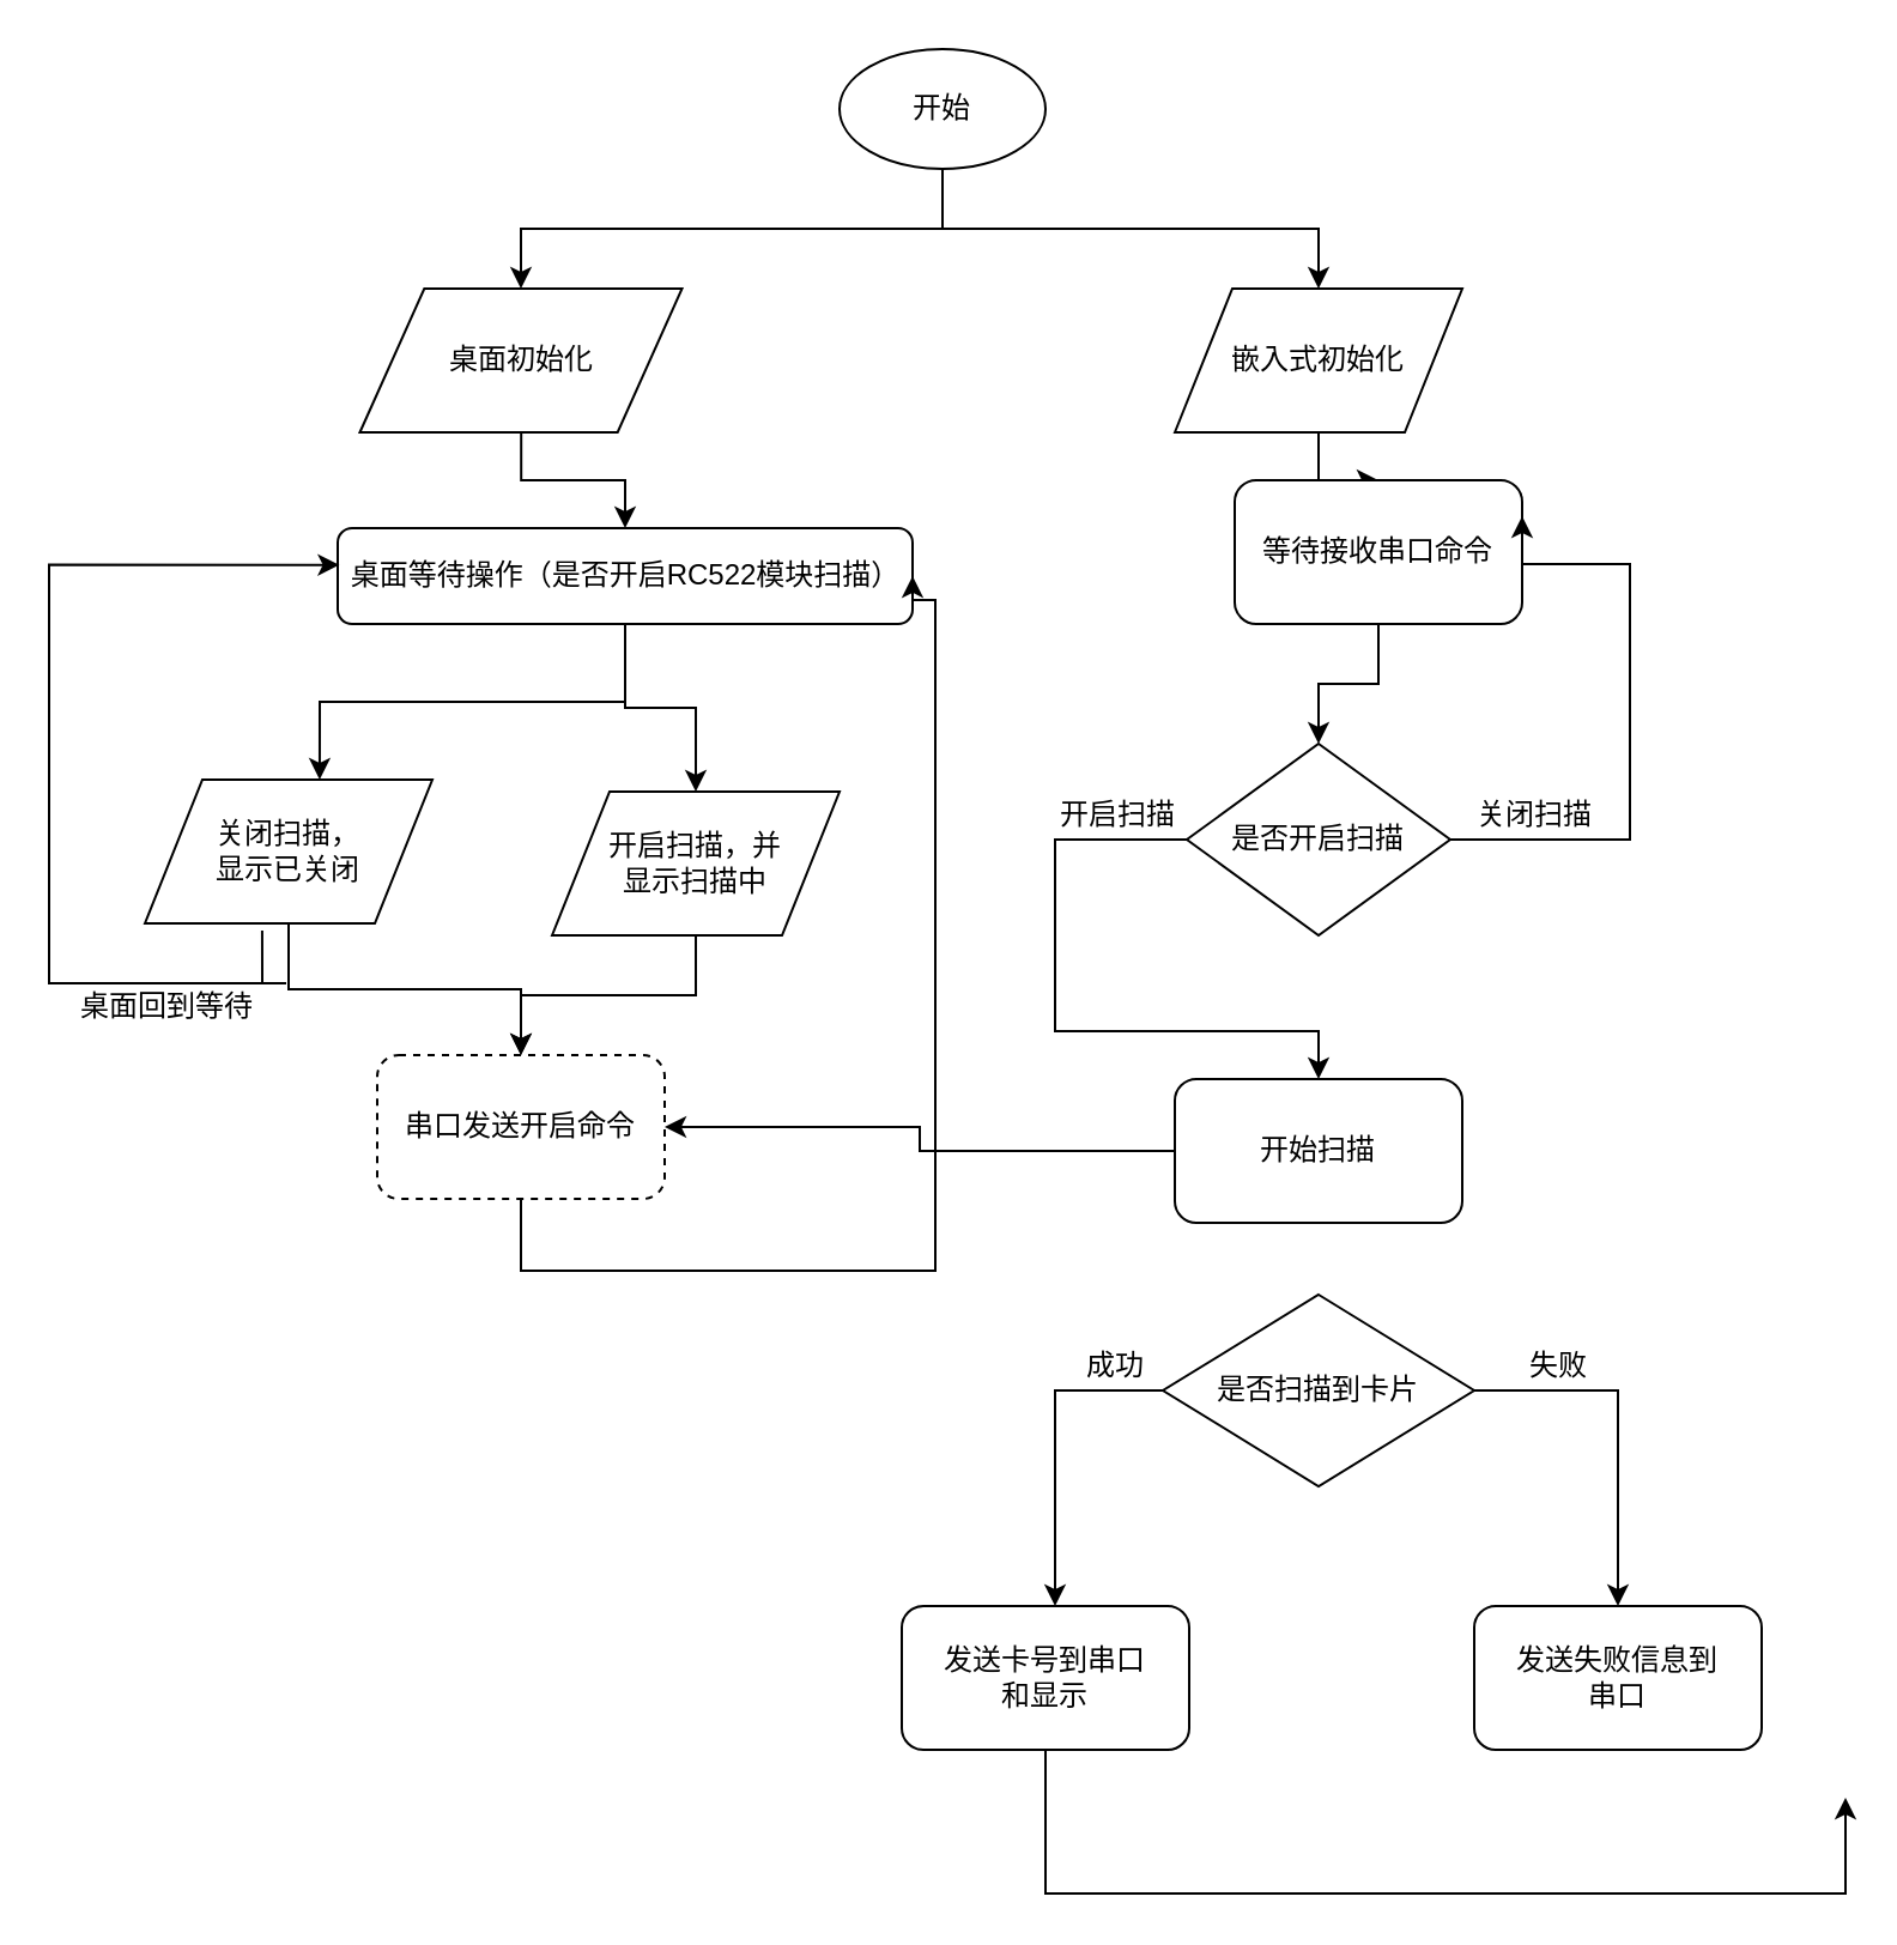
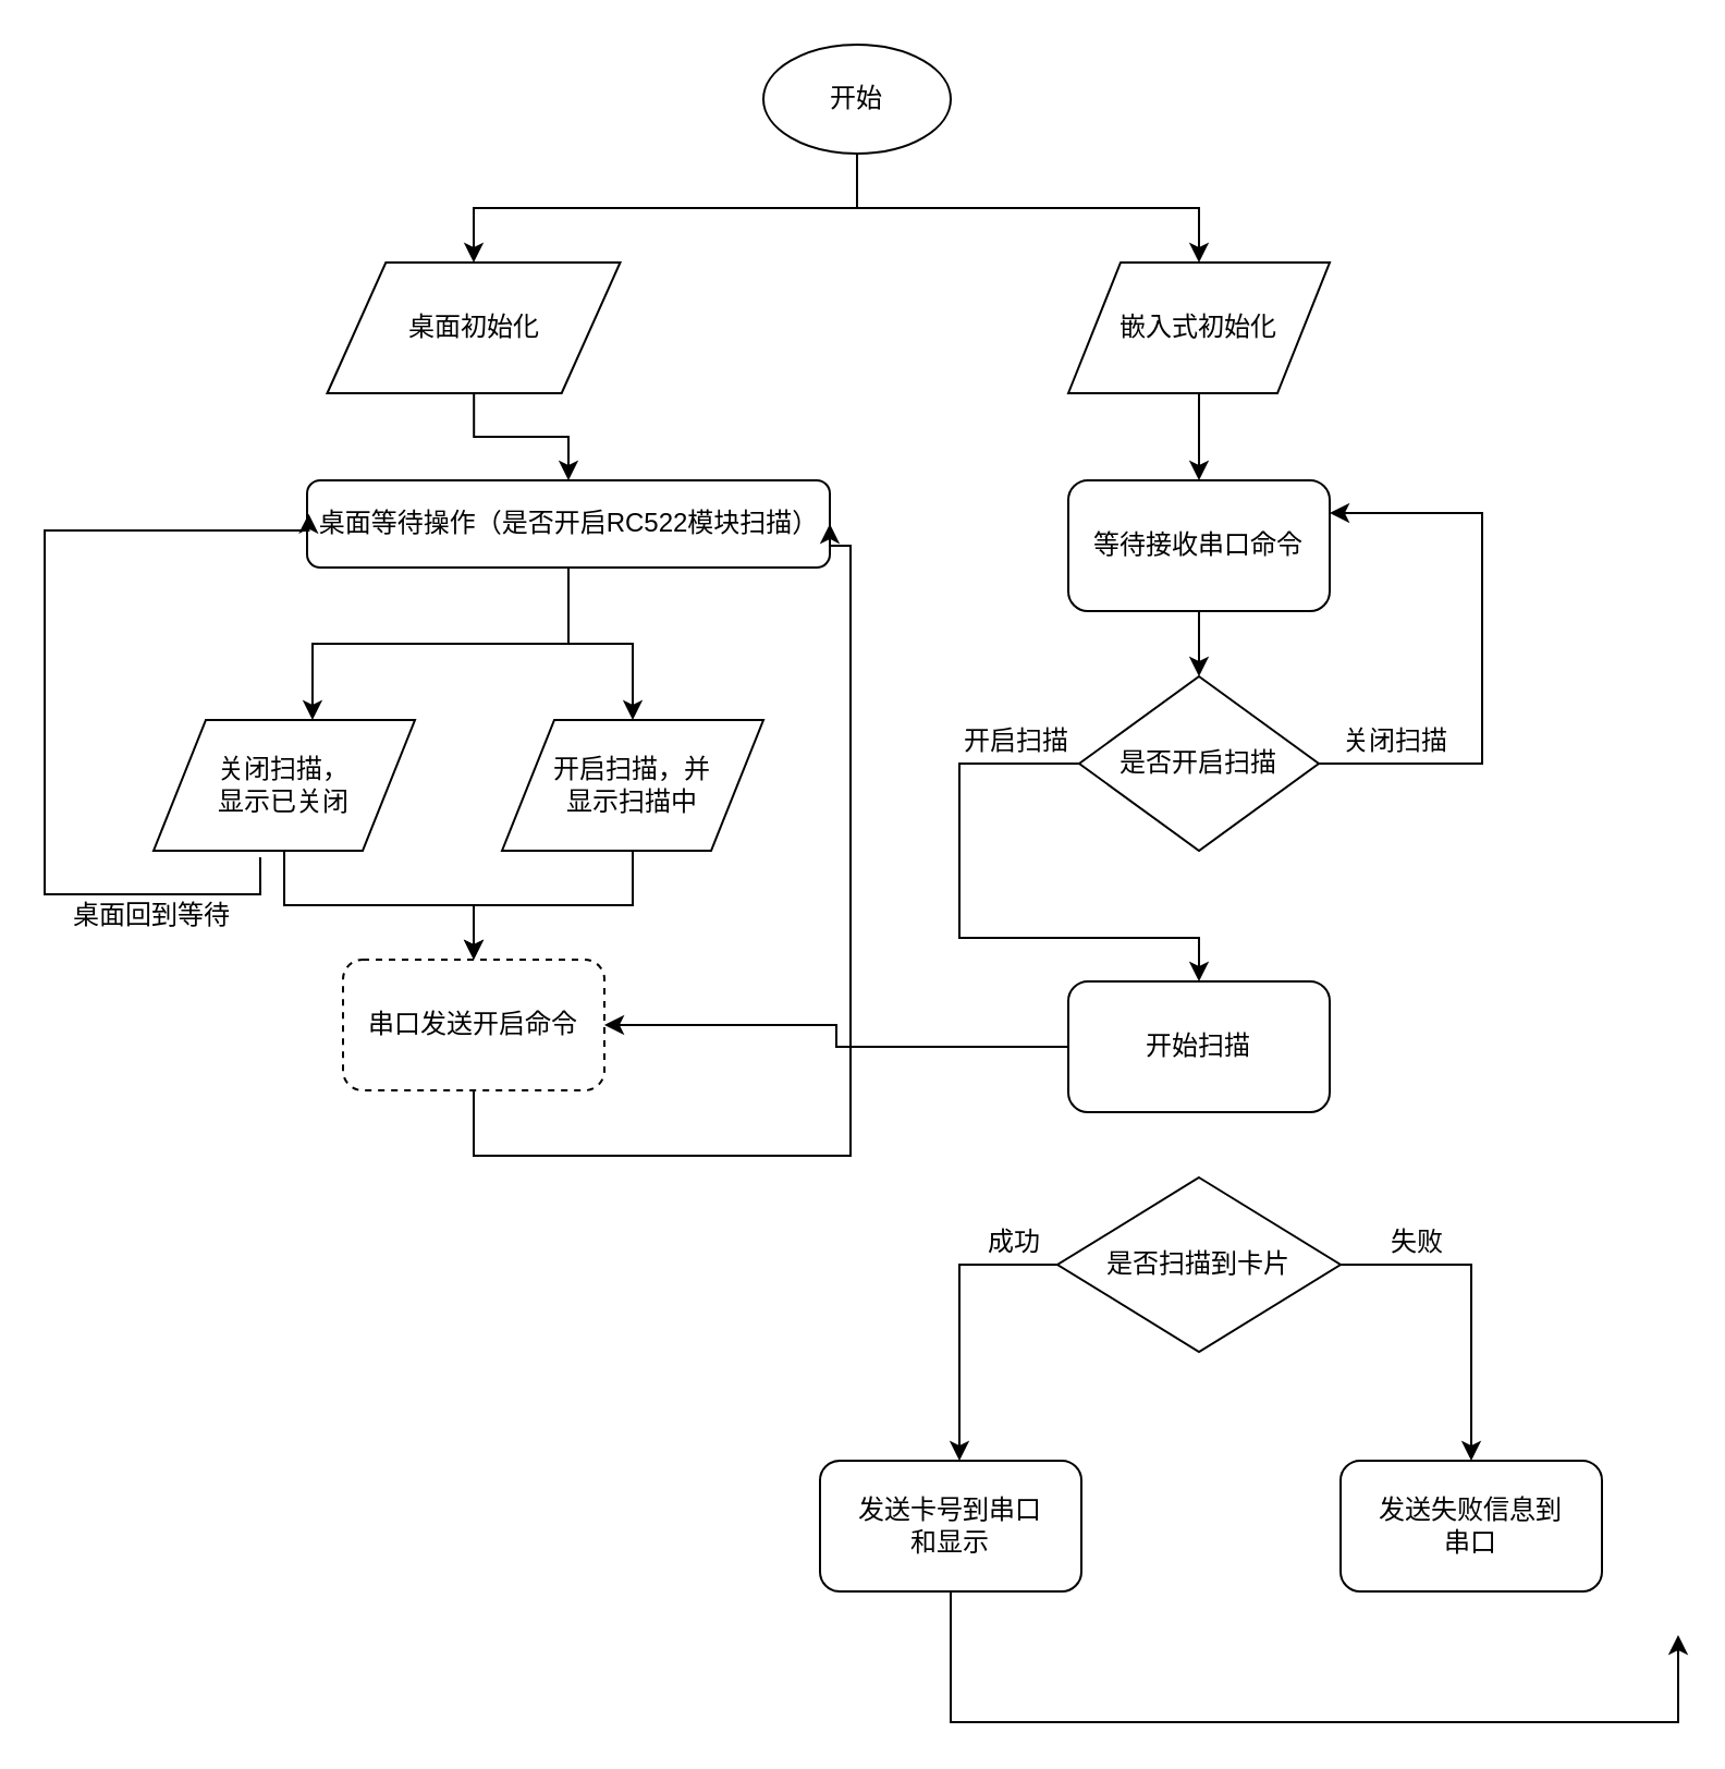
  <mxCell id="0" />
  <mxCell id="1" parent="0" />
  <mxCell id="2" style="edgeStyle=orthogonalEdgeStyle;rounded=0;orthogonalLoop=1;jettySize=auto;html=1;entryX=0.5;entryY=0;entryDx=0;entryDy=0;exitX=0.5;exitY=1;exitDx=0;exitDy=0;" edge="1" parent="1" source="4" target="6"><mxGeometry relative="1" as="geometry" /></mxCell>
  <mxCell id="3" style="edgeStyle=orthogonalEdgeStyle;rounded=0;orthogonalLoop=1;jettySize=auto;html=1;exitX=0.5;exitY=1;exitDx=0;exitDy=0;entryX=0.5;entryY=0;entryDx=0;entryDy=0;" edge="1" parent="1" source="4" target="19"><mxGeometry relative="1" as="geometry"><mxPoint x="550" y="110" as="targetPoint" /></mxGeometry></mxCell>
  <mxCell id="4" value="开始" style="ellipse;whiteSpace=wrap;html=1;" vertex="1" parent="1"><mxGeometry x="350" y="20" width="86" height="50" as="geometry" /></mxCell>
  <mxCell id="5" style="edgeStyle=orthogonalEdgeStyle;rounded=0;orthogonalLoop=1;jettySize=auto;html=1;entryX=0.5;entryY=0;entryDx=0;entryDy=0;" edge="1" parent="1" source="6" target="9"><mxGeometry relative="1" as="geometry" /></mxCell>
  <mxCell id="6" value="桌面初始化" style="shape=parallelogram;perimeter=parallelogramPerimeter;whiteSpace=wrap;html=1;" vertex="1" parent="1"><mxGeometry x="149.75" y="120" width="134.5" height="60" as="geometry" /></mxCell>
  <mxCell id="7" style="edgeStyle=orthogonalEdgeStyle;rounded=0;orthogonalLoop=1;jettySize=auto;html=1;entryX=0.608;entryY=0;entryDx=0;entryDy=0;entryPerimeter=0;" edge="1" parent="1" source="9" target="12"><mxGeometry relative="1" as="geometry" /></mxCell>
  <mxCell id="8" style="edgeStyle=orthogonalEdgeStyle;rounded=0;orthogonalLoop=1;jettySize=auto;html=1;" edge="1" parent="1" source="9" target="14"><mxGeometry relative="1" as="geometry" /></mxCell>
  <mxCell id="9" value="桌面等待操作（是否开启RC522模块扫描）" style="rounded=1;whiteSpace=wrap;html=1;" vertex="1" parent="1"><mxGeometry x="140.5" y="220" width="240" height="40" as="geometry" /></mxCell>
  <mxCell id="10" style="edgeStyle=orthogonalEdgeStyle;rounded=0;orthogonalLoop=1;jettySize=auto;html=1;entryX=0.003;entryY=0.383;entryDx=0;entryDy=0;entryPerimeter=0;exitX=0.408;exitY=1.05;exitDx=0;exitDy=0;exitPerimeter=0;" edge="1" parent="1" source="12" target="9"><mxGeometry relative="1" as="geometry"><Array as="points"><mxPoint x="119" y="410" /><mxPoint x="20" y="410" /><mxPoint x="20" y="243" /></Array></mxGeometry></mxCell>
  <mxCell id="11" style="edgeStyle=orthogonalEdgeStyle;rounded=0;orthogonalLoop=1;jettySize=auto;html=1;entryX=0.5;entryY=0;entryDx=0;entryDy=0;" edge="1" parent="1" source="12" target="16"><mxGeometry relative="1" as="geometry" /></mxCell>
- <mxCell id="12" value="关闭扫描，&lt;br&gt;显示已关闭" style="shape=parallelogram;perimeter=parallelogramPerimeter;whiteSpace=wrap;html=1;" vertex="1" parent="1"><mxGeometry x="60" y="325" width="120" height="60" as="geometry" /></mxCell>
+ <mxCell id="12" value="关闭扫描，&lt;br&gt;显示已关闭" style="shape=parallelogram;perimeter=parallelogramPerimeter;whiteSpace=wrap;html=1;" vertex="1" parent="1"><mxGeometry x="70" y="330" width="120" height="60" as="geometry" /></mxCell>
  <mxCell id="13" style="edgeStyle=orthogonalEdgeStyle;rounded=0;orthogonalLoop=1;jettySize=auto;html=1;" edge="1" parent="1" source="14" target="16"><mxGeometry relative="1" as="geometry" /></mxCell>
  <mxCell id="14" value="开启扫描，并&lt;br&gt;显示扫描中" style="shape=parallelogram;perimeter=parallelogramPerimeter;whiteSpace=wrap;html=1;" vertex="1" parent="1"><mxGeometry x="230" y="330" width="120" height="60" as="geometry" /></mxCell>
  <mxCell id="15" style="edgeStyle=orthogonalEdgeStyle;rounded=0;orthogonalLoop=1;jettySize=auto;html=1;entryX=1;entryY=0.5;entryDx=0;entryDy=0;" edge="1" parent="1" source="16" target="9"><mxGeometry relative="1" as="geometry"><Array as="points"><mxPoint x="217" y="530" /><mxPoint x="390" y="530" /><mxPoint x="390" y="250" /></Array></mxGeometry></mxCell>
  <mxCell id="16" value="串口发送开启命令" style="rounded=1;whiteSpace=wrap;html=1;dashed=1;" vertex="1" parent="1"><mxGeometry x="157" y="440" width="120" height="60" as="geometry" /></mxCell>
  <mxCell id="17" value="桌面回到等待" style="text;html=1;align=center;verticalAlign=middle;resizable=0;points=[];autosize=1;" vertex="1" parent="1"><mxGeometry x="24" y="410" width="90" height="20" as="geometry" /></mxCell>
  <mxCell id="18" style="edgeStyle=orthogonalEdgeStyle;rounded=0;orthogonalLoop=1;jettySize=auto;html=1;entryX=0.5;entryY=0;entryDx=0;entryDy=0;" edge="1" parent="1" source="19" target="21"><mxGeometry relative="1" as="geometry" /></mxCell>
  <mxCell id="19" value="嵌入式初始化" style="shape=parallelogram;perimeter=parallelogramPerimeter;whiteSpace=wrap;html=1;" vertex="1" parent="1"><mxGeometry x="490" y="120" width="120" height="60" as="geometry" /></mxCell>
  <mxCell id="20" style="edgeStyle=orthogonalEdgeStyle;rounded=0;orthogonalLoop=1;jettySize=auto;html=1;entryX=0.5;entryY=0;entryDx=0;entryDy=0;" edge="1" parent="1" source="21" target="24"><mxGeometry relative="1" as="geometry" /></mxCell>
- <mxCell id="21" value="等待接收串口命令" style="rounded=1;whiteSpace=wrap;html=1;" vertex="1" parent="1"><mxGeometry x="515" y="200" width="120" height="60" as="geometry" /></mxCell>
+ <mxCell id="21" value="等待接收串口命令" style="rounded=1;whiteSpace=wrap;html=1;" vertex="1" parent="1"><mxGeometry x="490" y="220" width="120" height="60" as="geometry" /></mxCell>
  <mxCell id="22" style="edgeStyle=orthogonalEdgeStyle;rounded=0;orthogonalLoop=1;jettySize=auto;html=1;entryX=1;entryY=0.25;entryDx=0;entryDy=0;" edge="1" parent="1" source="24" target="21"><mxGeometry relative="1" as="geometry"><Array as="points"><mxPoint x="680" y="350" /><mxPoint x="680" y="235" /></Array></mxGeometry></mxCell>
  <mxCell id="23" style="edgeStyle=orthogonalEdgeStyle;rounded=0;orthogonalLoop=1;jettySize=auto;html=1;" edge="1" parent="1" source="24" target="27"><mxGeometry relative="1" as="geometry"><Array as="points"><mxPoint x="440" y="350" /><mxPoint x="440" y="430" /><mxPoint x="550" y="430" /></Array></mxGeometry></mxCell>
  <mxCell id="24" value="是否开启扫描" style="rhombus;whiteSpace=wrap;html=1;" vertex="1" parent="1"><mxGeometry x="495" y="310" width="110" height="80" as="geometry" /></mxCell>
  <mxCell id="25" value="关闭扫描" style="text;html=1;align=center;verticalAlign=middle;resizable=0;points=[];autosize=1;" vertex="1" parent="1"><mxGeometry x="610" y="330" width="60" height="20" as="geometry" /></mxCell>
  <mxCell id="26" style="edgeStyle=orthogonalEdgeStyle;rounded=0;orthogonalLoop=1;jettySize=auto;html=1;" edge="1" parent="1" source="27" target="16"><mxGeometry relative="1" as="geometry" /></mxCell>
  <mxCell id="27" value="开始扫描" style="rounded=1;whiteSpace=wrap;html=1;" vertex="1" parent="1"><mxGeometry x="490" y="450" width="120" height="60" as="geometry" /></mxCell>
  <mxCell id="28" value="开启扫描" style="text;html=1;align=center;verticalAlign=middle;resizable=0;points=[];autosize=1;" vertex="1" parent="1"><mxGeometry x="436" y="330" width="60" height="20" as="geometry" /></mxCell>
  <mxCell id="29" style="edgeStyle=orthogonalEdgeStyle;rounded=0;orthogonalLoop=1;jettySize=auto;html=1;" edge="1" parent="1" source="31" target="33"><mxGeometry relative="1" as="geometry"><Array as="points"><mxPoint x="440" y="580" /></Array></mxGeometry></mxCell>
  <mxCell id="30" style="edgeStyle=orthogonalEdgeStyle;rounded=0;orthogonalLoop=1;jettySize=auto;html=1;entryX=0.5;entryY=0;entryDx=0;entryDy=0;" edge="1" parent="1" source="31" target="36"><mxGeometry relative="1" as="geometry"><Array as="points"><mxPoint x="675" y="580" /></Array></mxGeometry></mxCell>
  <mxCell id="31" value="是否扫描到卡片" style="rhombus;whiteSpace=wrap;html=1;" vertex="1" parent="1"><mxGeometry x="485" y="540" width="130" height="80" as="geometry" /></mxCell>
  <mxCell id="32" style="edgeStyle=orthogonalEdgeStyle;rounded=0;orthogonalLoop=1;jettySize=auto;html=1;" edge="1" parent="1" source="33"><mxGeometry relative="1" as="geometry"><mxPoint x="770" y="750" as="targetPoint" /><Array as="points"><mxPoint x="436" y="790" /><mxPoint x="770" y="790" /></Array></mxGeometry></mxCell>
  <mxCell id="33" value="发送卡号到串口&lt;br&gt;和显示" style="rounded=1;whiteSpace=wrap;html=1;" vertex="1" parent="1"><mxGeometry x="376" y="670" width="120" height="60" as="geometry" /></mxCell>
  <mxCell id="34" value="成功" style="text;html=1;align=center;verticalAlign=middle;resizable=0;points=[];autosize=1;" vertex="1" parent="1"><mxGeometry x="445" y="560" width="40" height="20" as="geometry" /></mxCell>
  <mxCell id="35" value="失败" style="text;html=1;align=center;verticalAlign=middle;resizable=0;points=[];autosize=1;" vertex="1" parent="1"><mxGeometry x="630" y="560" width="40" height="20" as="geometry" /></mxCell>
  <mxCell id="36" value="发送失败信息到&lt;br&gt;串口" style="rounded=1;whiteSpace=wrap;html=1;" vertex="1" parent="1"><mxGeometry x="615" y="670" width="120" height="60" as="geometry" /></mxCell>
